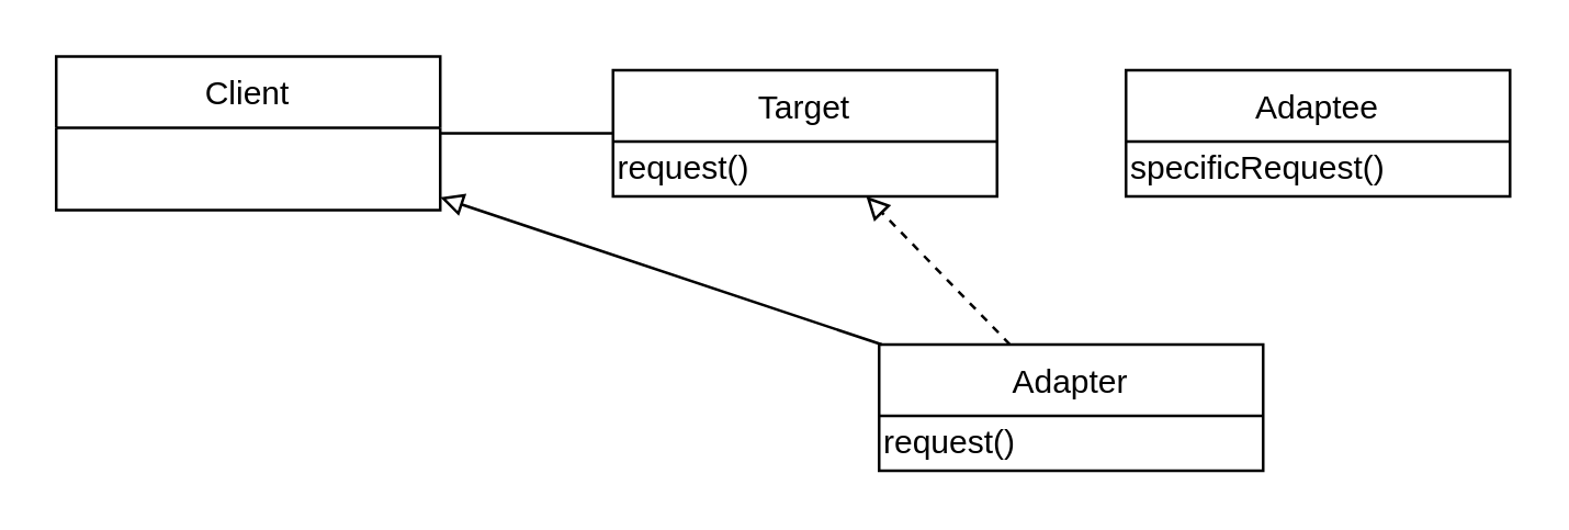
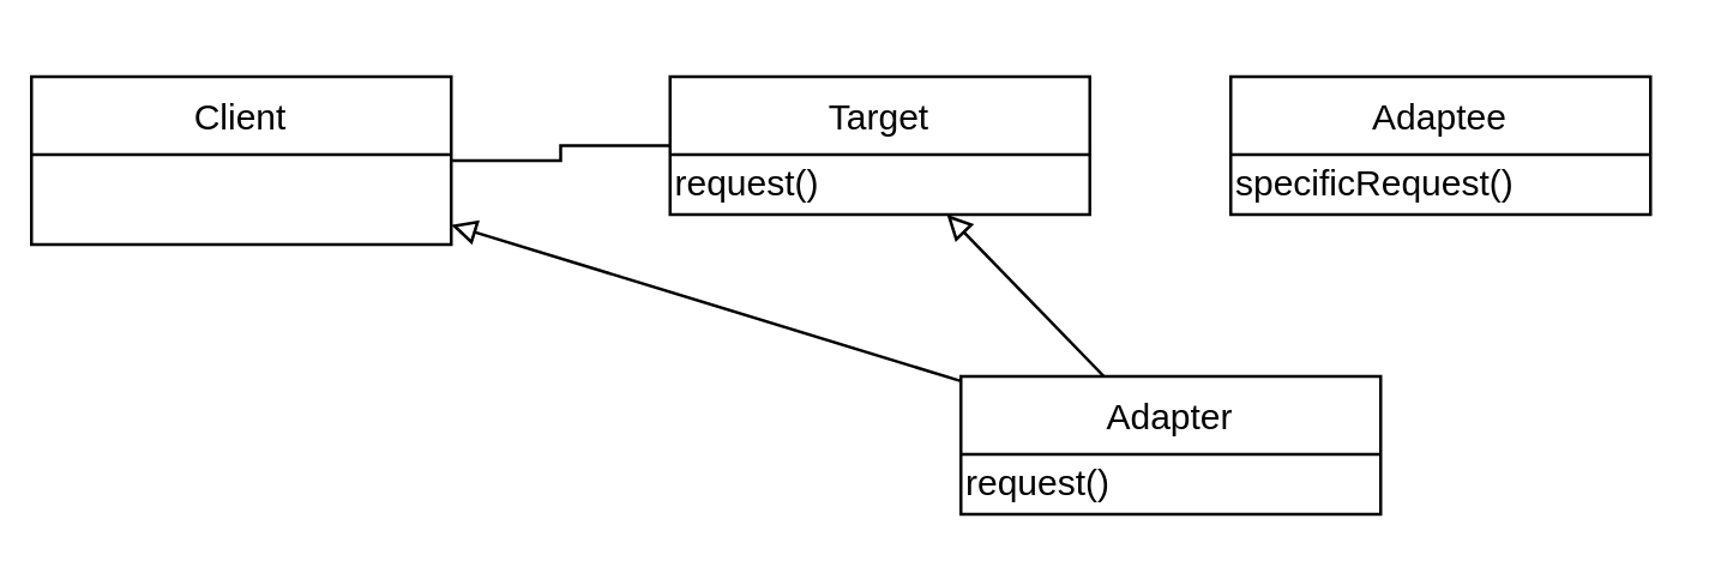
  <mxCell id="0" />
  <mxCell id="1" parent="0" />
  <mxCell id="2" style="edgeStyle=orthogonalEdgeStyle;rounded=0;orthogonalLoop=1;jettySize=auto;html=1;endArrow=none;" edge="1" parent="1" source="3" target="4"><mxGeometry relative="1" as="geometry" /></mxCell>
- <mxCell id="3" value="Client" style="swimlane;fontStyle=0;childLayout=stackLayout;horizontal=1;startSize=26;fillColor=none;horizontalStack=0;resizeParent=1;resizeParentMax=0;resizeLast=0;collapsible=1;marginBottom=0;" vertex="1" parent="1"><mxGeometry x="20" y="20" width="140" height="56" as="geometry" /></mxCell>
+ <mxCell id="3" value="Client" style="swimlane;fontStyle=0;childLayout=stackLayout;horizontal=1;startSize=26;fillColor=none;horizontalStack=0;resizeParent=1;resizeParentMax=0;resizeLast=0;collapsible=1;marginBottom=0;" vertex="1" parent="1"><mxGeometry x="10" y="25" width="140" height="56" as="geometry" /></mxCell>
  <mxCell id="4" value="Target" style="swimlane;fontStyle=0;childLayout=stackLayout;horizontal=1;startSize=26;fillColor=none;horizontalStack=0;resizeParent=1;resizeParentMax=0;resizeLast=0;collapsible=1;marginBottom=0;" vertex="1" parent="1"><mxGeometry x="223" y="25" width="140" height="46" as="geometry" /></mxCell>
  <mxCell id="5" value="request()" style="text;html=1;align=left;verticalAlign=middle;resizable=0;points=[];autosize=1;" vertex="1" parent="4"><mxGeometry y="26" width="140" height="20" as="geometry" /></mxCell>
  <mxCell id="6" value="Adaptee" style="swimlane;fontStyle=0;childLayout=stackLayout;horizontal=1;startSize=26;fillColor=none;horizontalStack=0;resizeParent=1;resizeParentMax=0;resizeLast=0;collapsible=1;marginBottom=0;" vertex="1" parent="1"><mxGeometry x="410" y="25" width="140" height="46" as="geometry" /></mxCell>
  <mxCell id="7" value="specificRequest()" style="text;html=1;align=left;verticalAlign=middle;resizable=0;points=[];autosize=1;" vertex="1" parent="6"><mxGeometry y="26" width="140" height="20" as="geometry" /></mxCell>
- <mxCell id="8" style="rounded=0;orthogonalLoop=1;jettySize=auto;html=1;endArrow=block;endFill=0;dashed=1;" edge="1" parent="1" source="10" target="4"><mxGeometry relative="1" as="geometry" /></mxCell>
+ <mxCell id="8" style="rounded=0;orthogonalLoop=1;jettySize=auto;html=1;endArrow=block;endFill=0;" edge="1" parent="1" source="10" target="4"><mxGeometry relative="1" as="geometry" /></mxCell>
  <mxCell id="9" style="rounded=0;orthogonalLoop=1;jettySize=auto;html=1;endArrow=block;endFill=0;" edge="1" parent="1" source="10" target="3"><mxGeometry relative="1" as="geometry" /></mxCell>
  <mxCell id="10" value="Adapter" style="swimlane;fontStyle=0;childLayout=stackLayout;horizontal=1;startSize=26;fillColor=none;horizontalStack=0;resizeParent=1;resizeParentMax=0;resizeLast=0;collapsible=1;marginBottom=0;" vertex="1" parent="1"><mxGeometry x="320" y="125" width="140" height="46" as="geometry" /></mxCell>
  <mxCell id="11" style="edgeStyle=none;rounded=0;orthogonalLoop=1;jettySize=auto;html=1;endArrow=block;endFill=0;" edge="1" parent="10" source="12" target="10"><mxGeometry relative="1" as="geometry" /></mxCell>
  <mxCell id="12" value="request()" style="text;html=1;align=left;verticalAlign=middle;resizable=0;points=[];autosize=1;" vertex="1" parent="10"><mxGeometry y="26" width="140" height="20" as="geometry" /></mxCell>
